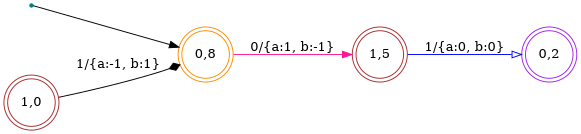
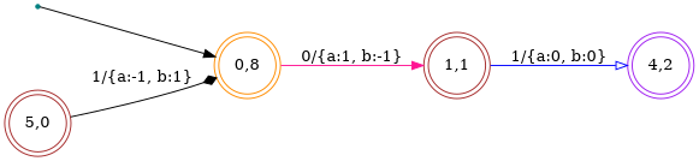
  digraph {
    nodesep=1
    rankdir=LR
    node [color=brown shape=doublecircle]
    edge [arrowhead=normal color=black style=solid]
    superstart [color=teal shape=point]
    n2 [color=darkorange label="0,8"]
-   "1,1" [label="1,5"]
-   "0,2" [color=purple]
-   "1,0"
+   "1,1"
+   "0,2" [color=purple label="4,2"]
+   "1,0" [label="5,0"]
    superstart -> n2 [style=""]
    n2 -> "1,1" [color=deeppink label="0/{a:1, b:-1}"]
    "1,1" -> "0,2" [arrowhead=onormal color=blue label="1/{a:0, b:0}"]
    "1,0" -> n2 [arrowhead=diamond label="1/{a:-1, b:1}"]
  }
